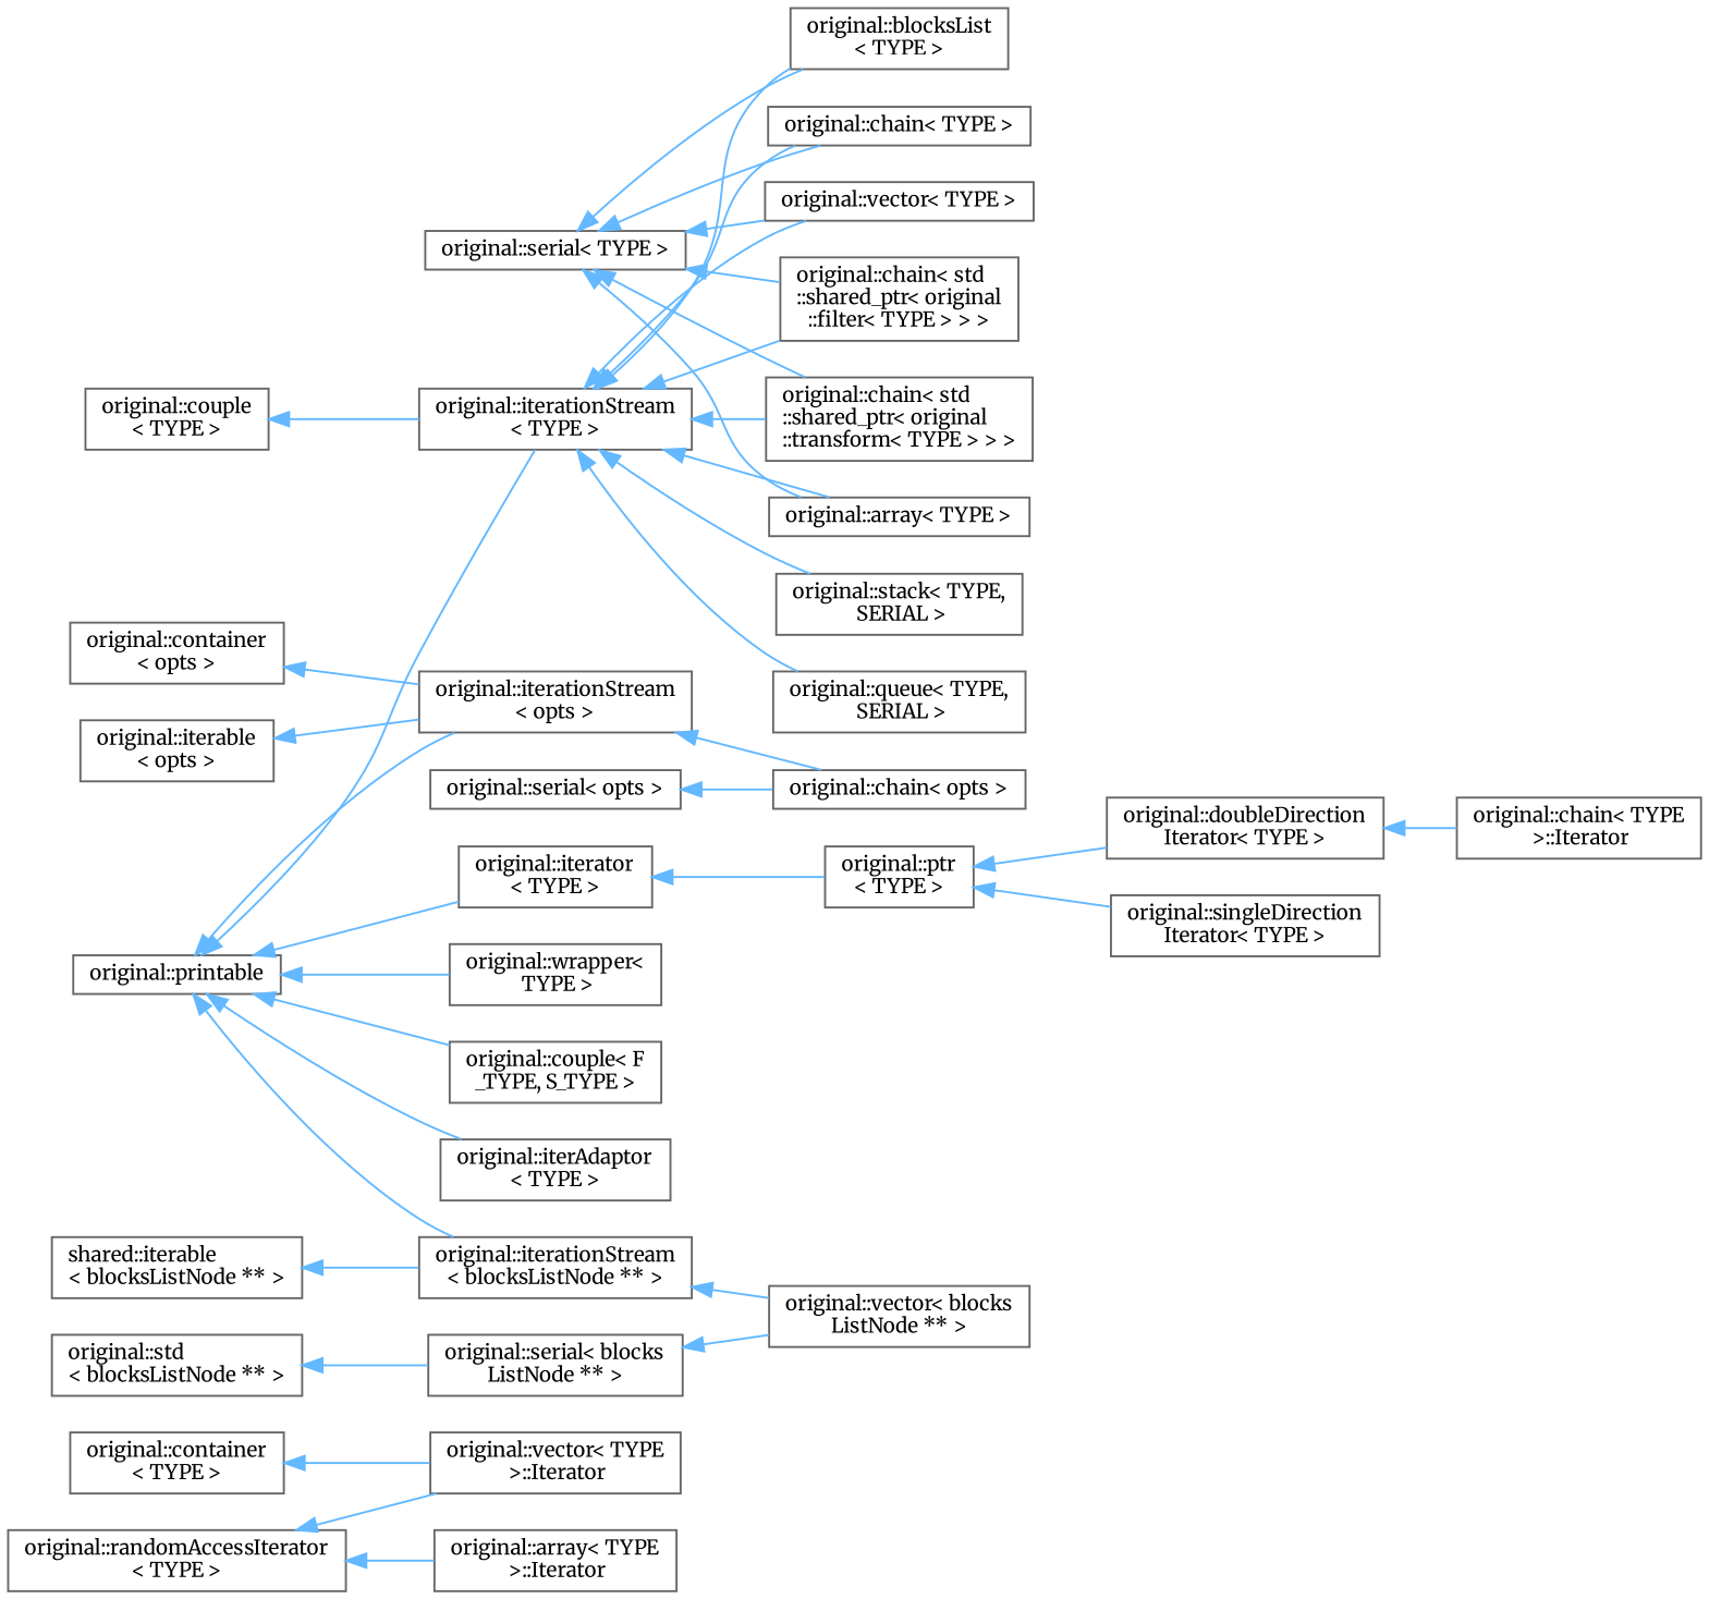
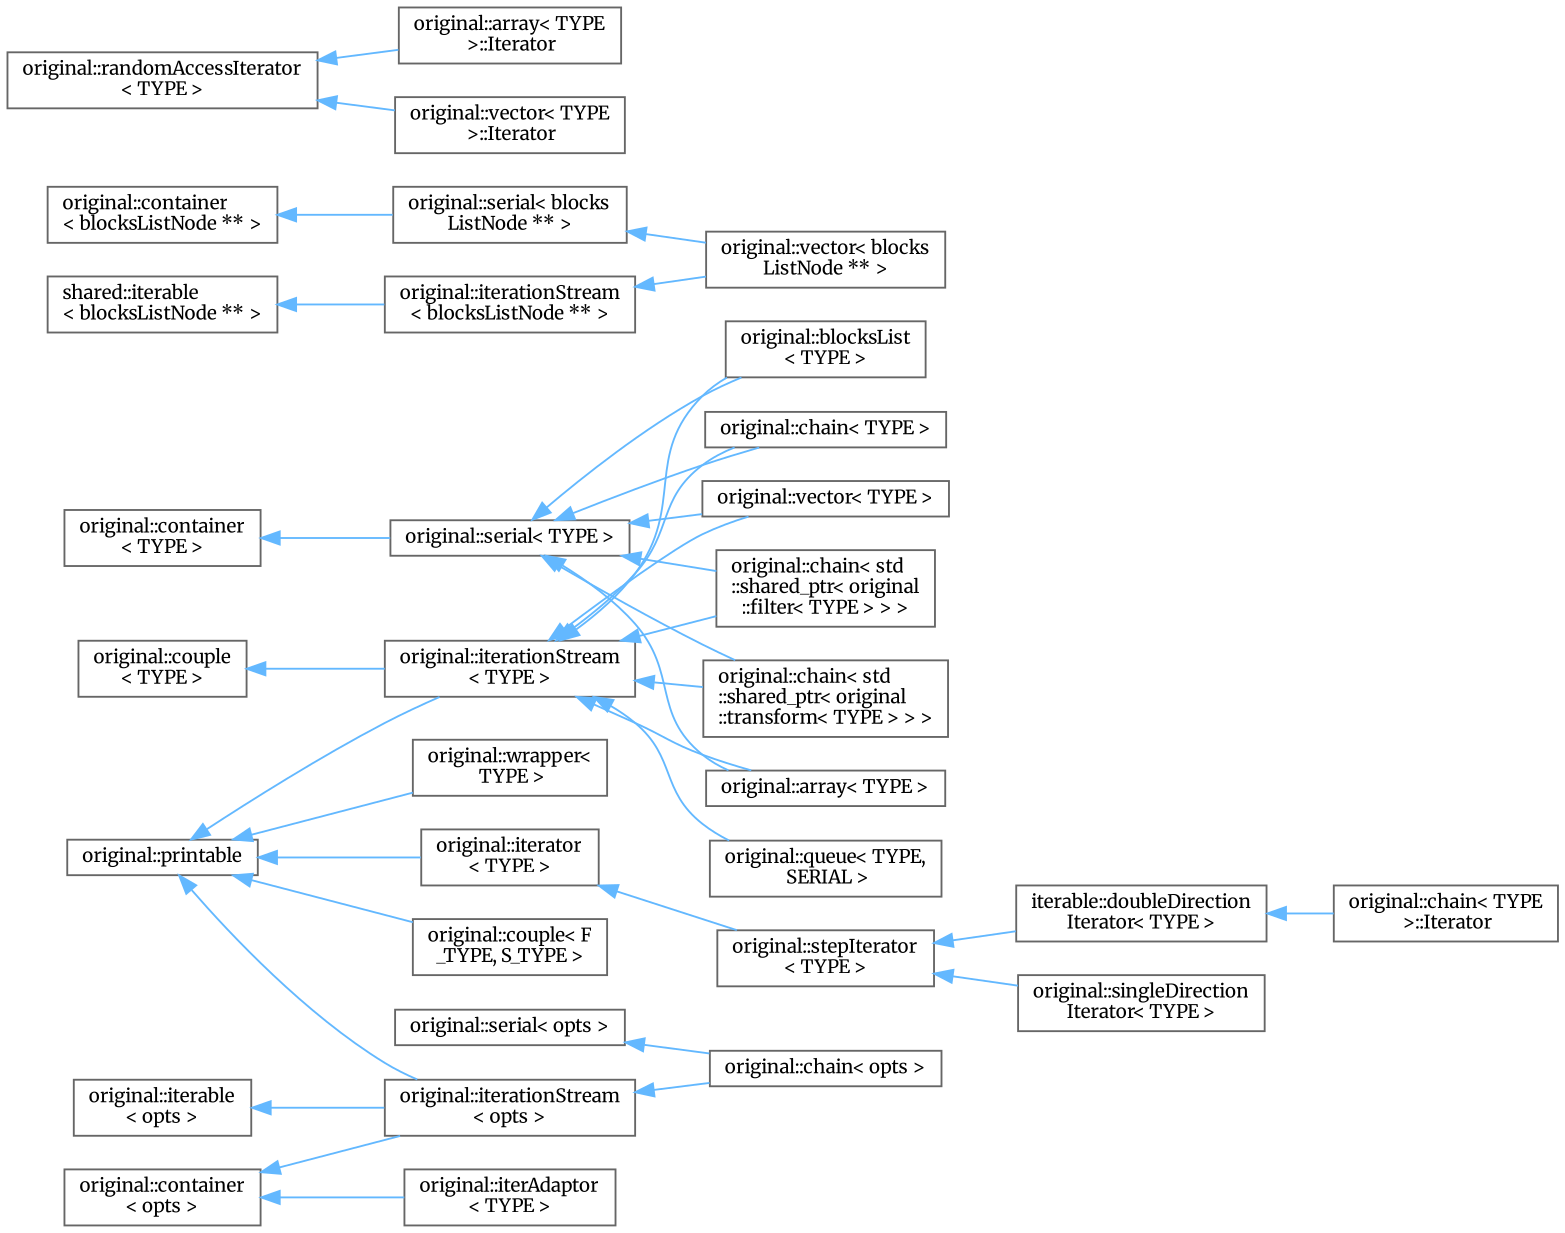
  digraph {
    fontname=Merriweather
    rankdir=LR
    node [color=grey40 fillcolor=white fontname=Merriweather fontsize=10 shape=box style=filled]
    edge [color=steelblue1 dir=back fontname=Merriweather fontsize=10 labelfontname=Helvetica labelfontsize=10 style=solid]
    n1 [height=0.2 label="original::container\l\< TYPE \>" width=0.4]
    n2 [height=0.2 label="original::serial\< TYPE \>" width=0.4]
    n3 [height=0.2 label="original::chain\< std\l::shared_ptr\< original\l::filter\< TYPE \> \> \>" width=0.4]
    n4 [height=0.2 label="original::chain\< std\l::shared_ptr\< original\l::transform\< TYPE \> \> \>" width=0.4]
    n5 [height=0.2 label="original::array\< TYPE \>" width=0.4]
    n6 [height=0.2 label="original::blocksList\l\< TYPE \>" width=0.4]
    n7 [height=0.2 label="original::chain\< TYPE \>" width=0.4]
    n8 [height=0.2 label="original::vector\< TYPE \>" width=0.4]
-   n9 [height=0.2 label="original::std\l\< blocksListNode ** \>" width=0.4]
+   n9 [height=0.2 label="original::container\l\< blocksListNode ** \>" width=0.4]
    n10 [height=0.2 label="original::serial\< blocks\lListNode ** \>" width=0.4]
    n11 [height=0.2 label="original::vector\< blocks\lListNode ** \>" width=0.4]
    n12 [height=0.2 label="original::container\l\< opts \>" width=0.4]
    n13 [height=0.2 label="original::iterationStream\l\< opts \>" width=0.4]
    n14 [height=0.2 label="original::serial\< opts \>" width=0.4]
    n15 [height=0.2 label="original::chain\< opts \>" width=0.4]
    n16 [height=0.2 label="original::couple\l\< TYPE \>" width=0.4]
    n17 [height=0.2 label="original::iterationStream\l\< TYPE \>" width=0.4]
    n18 [height=0.2 label="original::queue\< TYPE,\l SERIAL \>" width=0.4]
-   n19 [height=0.2 label="original::stack\< TYPE,\l SERIAL \>" width=0.4]
    n20 [height=0.2 label="shared::iterable\l\< blocksListNode ** \>" width=0.4]
    n21 [height=0.2 label="original::iterationStream\l\< blocksListNode ** \>" width=0.4]
    n22 [height=0.2 label="original::iterable\l\< opts \>" width=0.4]
    n23 [height=0.2 label="original::printable" width=0.4]
    n24 [height=0.2 label="original::couple\< F\l_TYPE, S_TYPE \>" width=0.4]
    n25 [height=0.2 label="original::iterAdaptor\l\< TYPE \>" width=0.4]
    n26 [height=0.2 label="original::iterator\l\< TYPE \>" width=0.4]
    n27 [height=0.2 label="original::wrapper\<\l TYPE \>" width=0.4]
-   n28 [height=0.2 label="original::ptr\l\< TYPE \>" width=0.4]
+   n28 [height=0.2 label="original::stepIterator\l\< TYPE \>" width=0.4]
    n29 [height=0.2 label="original::randomAccessIterator\l\< TYPE \>" width=0.4]
    n30 [height=0.2 label="original::array\< TYPE\l \>::Iterator" width=0.4]
    n31 [height=0.2 label="original::vector\< TYPE\l \>::Iterator" width=0.4]
-   n32 [height=0.2 label="original::doubleDirection\lIterator\< TYPE \>" width=0.4]
+   n32 [height=0.2 label="iterable::doubleDirection\lIterator\< TYPE \>" width=0.4]
    n33 [height=0.2 label="original::singleDirection\lIterator\< TYPE \>" width=0.4]
    n34 [height=0.2 label="original::chain\< TYPE\l \>::Iterator" width=0.4]
-   n1 -> n31
+   n1 -> n2
    n2 -> n3
    n2 -> n4
    n2 -> n5
    n2 -> n6
    n2 -> n7
    n2 -> n8
    n9 -> n10
    n10 -> n11
    n12 -> n13
    n13 -> n15
    n14 -> n15
    n16 -> n17
    n17 -> n3
    n17 -> n4
    n17 -> n5
    n17 -> n6
    n17 -> n7
    n17 -> n8
    n17 -> n18
-   n17 -> n19
    n20 -> n21
    n21 -> n11
    n22 -> n13
    n23 -> n13
    n23 -> n17
-   n23 -> n21
    n23 -> n24
-   n23 -> n25
+   n12 -> n25
    n23 -> n26
    n23 -> n27
    n26 -> n28
    n28 -> n32
    n28 -> n33
    n29 -> n30
    n29 -> n31
    n32 -> n34
  }
